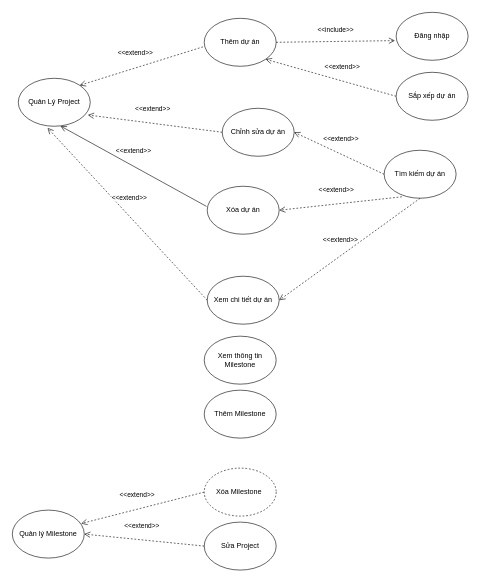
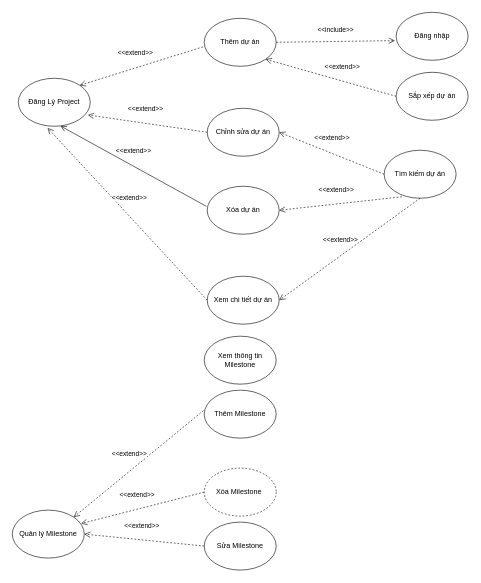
  <mxCell id="0" />
  <mxCell id="1" parent="0" />
  <mxCell id="2" value="Thêm dự án" style="ellipse;whiteSpace=wrap;html=1;" vertex="1" parent="1"><mxGeometry x="340" y="30" width="120" height="80" as="geometry" /></mxCell>
- <mxCell id="3" value="Chỉnh sửa dự án" style="ellipse;whiteSpace=wrap;html=1;" vertex="1" parent="1"><mxGeometry x="370" y="180" width="120" height="80" as="geometry" /></mxCell>
+ <mxCell id="3" value="Chỉnh sửa dự án" style="ellipse;whiteSpace=wrap;html=1;" vertex="1" parent="1"><mxGeometry x="345" y="180" width="120" height="80" as="geometry" /></mxCell>
  <mxCell id="4" value="Xóa dự án" style="ellipse;whiteSpace=wrap;html=1;" vertex="1" parent="1"><mxGeometry x="345" y="310" width="120" height="80" as="geometry" /></mxCell>
  <mxCell id="5" value="Xem chi tiết dự án" style="ellipse;whiteSpace=wrap;html=1;" vertex="1" parent="1"><mxGeometry x="345" y="460" width="120" height="80" as="geometry" /></mxCell>
  <mxCell id="6" value="&amp;lt;&amp;lt;include&amp;gt;&amp;gt;" style="html=1;verticalAlign=bottom;endArrow=open;dashed=1;endSize=8;elbow=vertical;rounded=0;exitX=1;exitY=0.5;exitDx=0;exitDy=0;entryX=-0.017;entryY=0.59;entryDx=0;entryDy=0;entryPerimeter=0;" edge="1" parent="1" source="2" target="7"><mxGeometry y="10" relative="1" as="geometry"><mxPoint x="430" y="190" as="sourcePoint" /><mxPoint x="620" y="80" as="targetPoint" /><mxPoint as="offset" /></mxGeometry></mxCell>
  <mxCell id="7" value="Đăng nhập" style="ellipse;whiteSpace=wrap;html=1;" vertex="1" parent="1"><mxGeometry x="660" y="20" width="120" height="80" as="geometry" /></mxCell>
  <mxCell id="8" value="Tìm kiếm dự án" style="ellipse;whiteSpace=wrap;html=1;" vertex="1" parent="1"><mxGeometry x="640" y="250" width="120" height="80" as="geometry" /></mxCell>
  <mxCell id="9" value="&amp;lt;&amp;lt;extend&amp;gt;&amp;gt;" style="html=1;verticalAlign=bottom;endArrow=open;dashed=1;endSize=8;elbow=vertical;rounded=0;exitX=0;exitY=0.5;exitDx=0;exitDy=0;entryX=1;entryY=0.5;entryDx=0;entryDy=0;" edge="1" parent="1" source="8" target="3"><mxGeometry x="0.056" y="-15" relative="1" as="geometry"><mxPoint x="430" y="190" as="sourcePoint" /><mxPoint x="350" y="190" as="targetPoint" /><mxPoint as="offset" /></mxGeometry></mxCell>
  <mxCell id="10" value="&amp;lt;&amp;lt;extend&amp;gt;&amp;gt;" style="html=1;verticalAlign=bottom;endArrow=open;dashed=1;endSize=8;elbow=vertical;rounded=0;entryX=1;entryY=0.5;entryDx=0;entryDy=0;exitX=0.247;exitY=0.97;exitDx=0;exitDy=0;exitPerimeter=0;" edge="1" parent="1" source="8" target="4"><mxGeometry x="0.056" y="-15" relative="1" as="geometry"><mxPoint x="610" y="320" as="sourcePoint" /><mxPoint x="470" y="260" as="targetPoint" /><mxPoint as="offset" /></mxGeometry></mxCell>
  <mxCell id="11" value="&amp;lt;&amp;lt;extend&amp;gt;&amp;gt;" style="html=1;verticalAlign=bottom;endArrow=open;dashed=1;endSize=8;elbow=vertical;rounded=0;exitX=0.5;exitY=1;exitDx=0;exitDy=0;entryX=1;entryY=0.5;entryDx=0;entryDy=0;" edge="1" parent="1" source="8" target="5"><mxGeometry x="0.056" y="-15" relative="1" as="geometry"><mxPoint x="650" y="260" as="sourcePoint" /><mxPoint x="480" y="270" as="targetPoint" /><mxPoint as="offset" /></mxGeometry></mxCell>
- <mxCell id="12" value="Quản Lý Project" style="ellipse;whiteSpace=wrap;html=1;" vertex="1" parent="1"><mxGeometry x="30" y="130" width="120" height="80" as="geometry" /></mxCell>
+ <mxCell id="12" value="Đăng Lý Project" style="ellipse;whiteSpace=wrap;html=1;" vertex="1" parent="1"><mxGeometry x="30" y="130" width="120" height="80" as="geometry" /></mxCell>
  <mxCell id="13" value="&amp;lt;&amp;lt;extend&amp;gt;&amp;gt;" style="html=1;verticalAlign=bottom;endArrow=open;dashed=1;endSize=8;elbow=vertical;rounded=0;entryX=0.967;entryY=0.765;entryDx=0;entryDy=0;exitX=0;exitY=0.5;exitDx=0;exitDy=0;entryPerimeter=0;" edge="1" parent="1" source="3" target="12"><mxGeometry x="0.056" y="-15" relative="1" as="geometry"><mxPoint x="670" y="288" as="sourcePoint" /><mxPoint x="470" y="370" as="targetPoint" /><mxPoint as="offset" /></mxGeometry></mxCell>
  <mxCell id="14" value="&amp;lt;&amp;lt;extend&amp;gt;&amp;gt;" style="html=1;verticalAlign=bottom;endArrow=open;dashed=0;endSize=8;elbow=vertical;rounded=0;entryX=0.587;entryY=0.995;entryDx=0;entryDy=0;exitX=-0.01;exitY=0.42;exitDx=0;exitDy=0;exitPerimeter=0;entryPerimeter=0;" edge="1" parent="1" source="4" target="12"><mxGeometry x="0.056" y="-15" relative="1" as="geometry"><mxPoint x="680" y="298" as="sourcePoint" /><mxPoint x="480" y="380" as="targetPoint" /><mxPoint as="offset" /></mxGeometry></mxCell>
  <mxCell id="15" value="&amp;lt;&amp;lt;extend&amp;gt;&amp;gt;" style="html=1;verticalAlign=bottom;endArrow=open;dashed=1;endSize=8;elbow=vertical;rounded=0;entryX=0.407;entryY=1.035;entryDx=0;entryDy=0;exitX=0;exitY=0.5;exitDx=0;exitDy=0;entryPerimeter=0;" edge="1" parent="1" source="5" target="12"><mxGeometry x="0.056" y="-15" relative="1" as="geometry"><mxPoint x="690" y="308" as="sourcePoint" /><mxPoint x="490" y="390" as="targetPoint" /><mxPoint as="offset" /></mxGeometry></mxCell>
  <mxCell id="16" value="&amp;lt;&amp;lt;extend&amp;gt;&amp;gt;" style="html=1;verticalAlign=bottom;endArrow=open;dashed=1;endSize=8;elbow=vertical;rounded=0;entryX=1;entryY=0;entryDx=0;entryDy=0;exitX=-0.017;exitY=0.595;exitDx=0;exitDy=0;exitPerimeter=0;" edge="1" parent="1" source="2" target="12"><mxGeometry x="0.056" y="-15" relative="1" as="geometry"><mxPoint x="700" y="318" as="sourcePoint" /><mxPoint x="500" y="400" as="targetPoint" /><mxPoint as="offset" /></mxGeometry></mxCell>
  <mxCell id="17" value="&amp;lt;&amp;lt;extend&amp;gt;&amp;gt;" style="html=1;verticalAlign=bottom;endArrow=open;dashed=1;endSize=8;elbow=vertical;rounded=0;entryX=1;entryY=1;entryDx=0;entryDy=0;" edge="1" parent="1" target="2"><mxGeometry x="-0.138" y="-14" relative="1" as="geometry"><mxPoint x="660" y="160" as="sourcePoint" /><mxPoint x="510" y="410" as="targetPoint" /><mxPoint x="-1" as="offset" /></mxGeometry></mxCell>
  <mxCell id="18" value="Sắp xếp dự án" style="ellipse;whiteSpace=wrap;html=1;" vertex="1" parent="1"><mxGeometry x="660" y="120" width="120" height="80" as="geometry" /></mxCell>
  <mxCell id="19" value="Quản lý Milestone" style="ellipse;whiteSpace=wrap;html=1;" vertex="1" parent="1"><mxGeometry x="20" y="850" width="120" height="80" as="geometry" /></mxCell>
  <mxCell id="20" value="Xóa Milestone&lt;span style=&quot;white-space: pre;&quot;&gt;&#09;&lt;/span&gt;" style="ellipse;whiteSpace=wrap;html=1;dashed=1;" vertex="1" parent="1"><mxGeometry x="340" y="780" width="120" height="80" as="geometry" /></mxCell>
- <mxCell id="21" value="Sửa Project" style="ellipse;whiteSpace=wrap;html=1;" vertex="1" parent="1"><mxGeometry x="340" y="870" width="120" height="80" as="geometry" /></mxCell>
+ <mxCell id="21" value="Sửa Milestone" style="ellipse;whiteSpace=wrap;html=1;" vertex="1" parent="1"><mxGeometry x="340" y="870" width="120" height="80" as="geometry" /></mxCell>
  <mxCell id="22" value="Thêm Milestone" style="ellipse;whiteSpace=wrap;html=1;" vertex="1" parent="1"><mxGeometry x="340" y="650" width="120" height="80" as="geometry" /></mxCell>
+ <mxCell id="23" value="&amp;lt;&amp;lt;extend&amp;gt;&amp;gt;" style="html=1;verticalAlign=bottom;endArrow=open;dashed=1;endSize=8;elbow=vertical;rounded=0;entryX=1;entryY=0;entryDx=0;entryDy=0;exitX=-0.01;exitY=0.425;exitDx=0;exitDy=0;exitPerimeter=0;" edge="1" parent="1" source="22" target="19"><mxGeometry x="0.056" y="-15" relative="1" as="geometry"><mxPoint x="355" y="510" as="sourcePoint" /><mxPoint x="89" y="223" as="targetPoint" /><mxPoint as="offset" /></mxGeometry></mxCell>
  <mxCell id="24" value="&amp;lt;&amp;lt;extend&amp;gt;&amp;gt;" style="html=1;verticalAlign=bottom;endArrow=open;dashed=1;endSize=8;elbow=vertical;rounded=0;entryX=0.957;entryY=0.28;entryDx=0;entryDy=0;entryPerimeter=0;exitX=0;exitY=0.5;exitDx=0;exitDy=0;" edge="1" parent="1" source="20" target="19"><mxGeometry x="0.056" y="-15" relative="1" as="geometry"><mxPoint x="340" y="790" as="sourcePoint" /><mxPoint x="142" y="802" as="targetPoint" /><mxPoint as="offset" /></mxGeometry></mxCell>
  <mxCell id="25" value="&amp;lt;&amp;lt;extend&amp;gt;&amp;gt;" style="html=1;verticalAlign=bottom;endArrow=open;dashed=1;endSize=8;elbow=vertical;rounded=0;entryX=1;entryY=0.5;entryDx=0;entryDy=0;exitX=0;exitY=0.5;exitDx=0;exitDy=0;" edge="1" parent="1" source="21" target="19"><mxGeometry x="0.056" y="-15" relative="1" as="geometry"><mxPoint x="359" y="684" as="sourcePoint" /><mxPoint x="152" y="812" as="targetPoint" /><mxPoint as="offset" /></mxGeometry></mxCell>
  <mxCell id="26" value="Xem thông tin Milestone" style="ellipse;whiteSpace=wrap;html=1;" vertex="1" parent="1"><mxGeometry x="340" y="560" width="120" height="80" as="geometry" /></mxCell>
